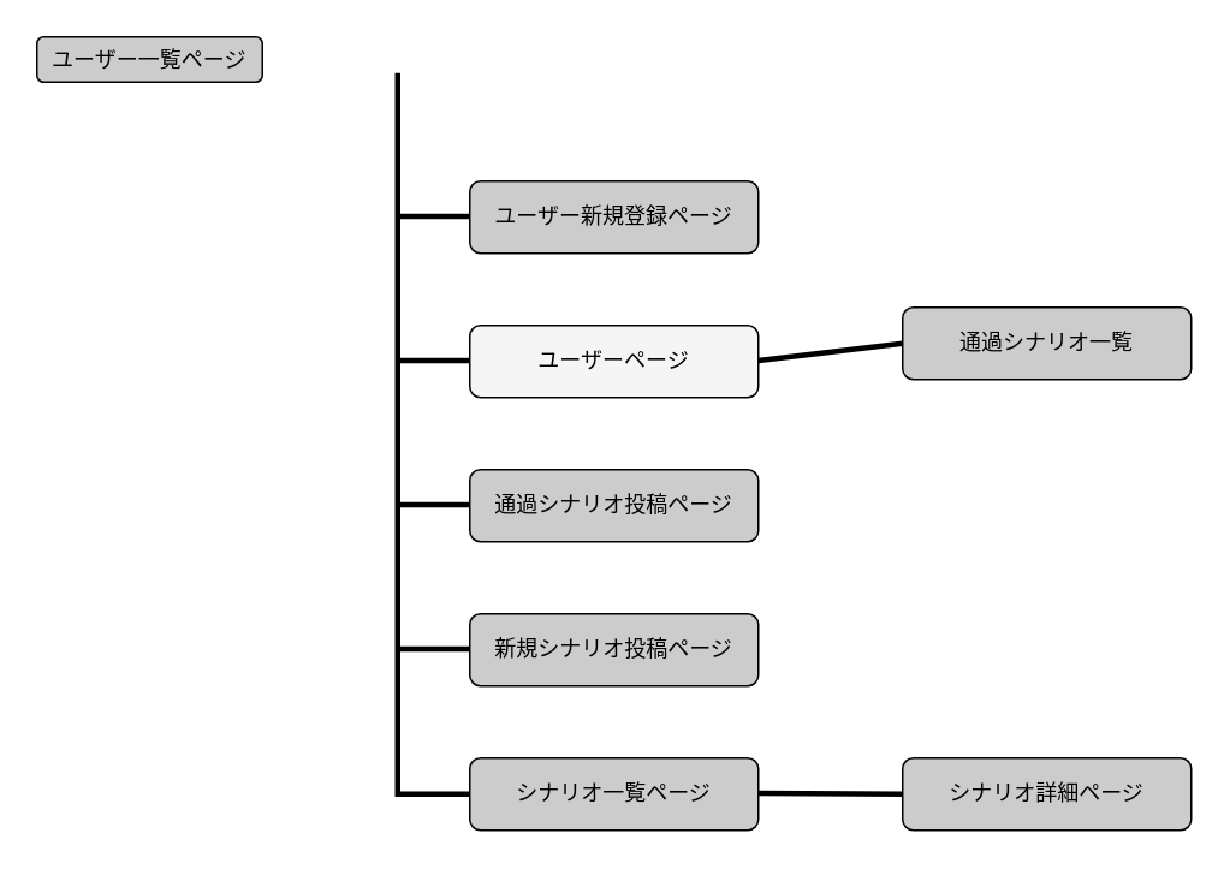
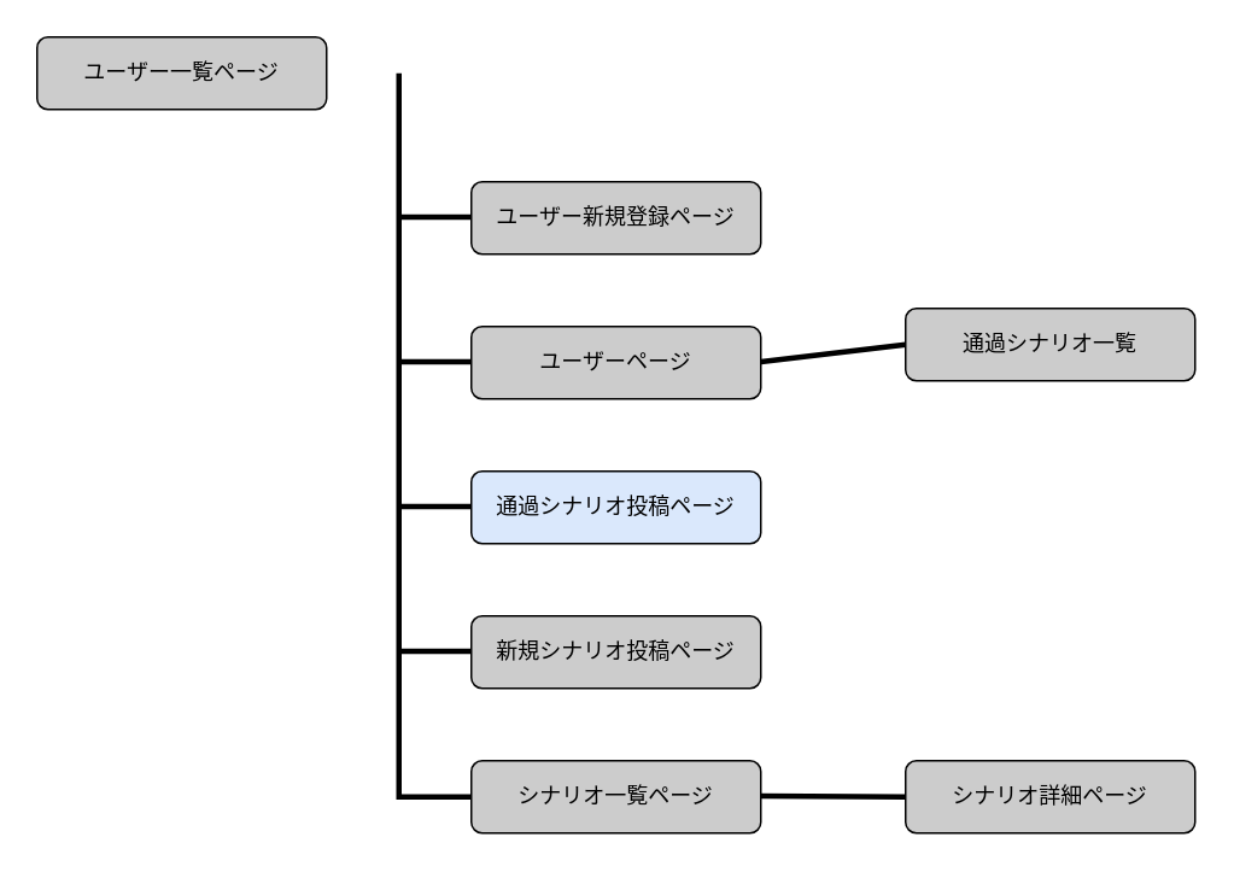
  <mxCell id="0" />
  <mxCell id="1" parent="0" />
- <mxCell id="2" value="ユーザー一覧ページ" style="rounded=1;whiteSpace=wrap;html=1;fontColor=#000000;fillColor=#CCCCCC;strokeColor=#000000;" vertex="1" parent="1"><mxGeometry x="20" y="20" width="125" height="25" as="geometry" /></mxCell>
+ <mxCell id="2" value="ユーザー一覧ページ" style="rounded=1;whiteSpace=wrap;html=1;fontColor=#000000;fillColor=#CCCCCC;strokeColor=#000000;" vertex="1" parent="1"><mxGeometry x="20" y="20" width="160" height="40" as="geometry" /></mxCell>
  <mxCell id="3" value="ユーザー新規登録ページ" style="rounded=1;whiteSpace=wrap;html=1;fontColor=#000000;strokeColor=#000000;fillColor=#CCCCCC;" vertex="1" parent="1"><mxGeometry x="260" y="100" width="160" height="40" as="geometry" /></mxCell>
- <mxCell id="4" value="ユーザーページ" style="rounded=1;whiteSpace=wrap;html=1;fontColor=#000000;strokeColor=#000000;fillColor=#f5f5f5;" vertex="1" parent="1"><mxGeometry x="260" y="180" width="160" height="40" as="geometry" /></mxCell>
+ <mxCell id="4" value="ユーザーページ" style="rounded=1;whiteSpace=wrap;html=1;fontColor=#000000;strokeColor=#000000;fillColor=#CCCCCC;" vertex="1" parent="1"><mxGeometry x="260" y="180" width="160" height="40" as="geometry" /></mxCell>
  <mxCell id="5" value="通過シナリオ一覧" style="rounded=1;whiteSpace=wrap;html=1;fontColor=#000000;strokeColor=#000000;fillColor=#CCCCCC;" vertex="1" parent="1"><mxGeometry x="500" y="170" width="160" height="40" as="geometry" /></mxCell>
- <mxCell id="6" value="通過シナリオ投稿ページ" style="rounded=1;whiteSpace=wrap;html=1;fontColor=#000000;strokeColor=#000000;fillColor=#CCCCCC;" vertex="1" parent="1"><mxGeometry x="260" y="260" width="160" height="40" as="geometry" /></mxCell>
+ <mxCell id="6" value="通過シナリオ投稿ページ" style="rounded=1;whiteSpace=wrap;html=1;fontColor=#000000;strokeColor=#000000;fillColor=#dae8fc;" vertex="1" parent="1"><mxGeometry x="260" y="260" width="160" height="40" as="geometry" /></mxCell>
  <mxCell id="7" value="新規シナリオ投稿ページ&lt;span style=&quot;color: rgba(0 , 0 , 0 , 0) ; font-family: monospace ; font-size: 0px&quot;&gt;%3CmxGraphModel%3E%3Croot%3E%3CmxCell%20id%3D%220%22%2F%3E%3CmxCell%20id%3D%221%22%20parent%3D%220%22%2F%3E%3CmxCell%20id%3D%222%22%20value%3D%22%E3%83%A6%E3%83%BC%E3%82%B6%E3%83%BC%E3%83%9A%E3%83%BC%E3%82%B8%22%20style%3D%22rounded%3D1%3BwhiteSpace%3Dwrap%3Bhtml%3D1%3BfontColor%3D%23000000%3BstrokeColor%3D%23000000%3BfillColor%3D%23CCCCCC%3B%22%20vertex%3D%221%22%20parent%3D%221%22%3E%3CmxGeometry%20x%3D%22400%22%20y%3D%22460%22%20width%3D%22160%22%20height%3D%2240%22%20as%3D%22geometry%22%2F%3E%3C%2FmxCell%3E%3C%2Froot%3E%3C%2FmxGraphModel%3E&lt;/span&gt;" style="rounded=1;whiteSpace=wrap;html=1;fontColor=#000000;strokeColor=#000000;fillColor=#CCCCCC;" vertex="1" parent="1"><mxGeometry x="260" y="340" width="160" height="40" as="geometry" /></mxCell>
  <mxCell id="8" value="シナリオ一覧ページ&lt;span style=&quot;color: rgba(0 , 0 , 0 , 0) ; font-family: monospace ; font-size: 0px&quot;&gt;%3CmxGraphModel%3E%3Croot%3E%3CmxCell%20id%3D%220%22%2F%3E%3CmxCell%20id%3D%221%22%20parent%3D%220%22%2F%3E%3CmxCell%20id%3D%222%22%20value%3D%22%E3%83%A6%E3%83%BC%E3%82%B6%E3%83%BC%E3%83%9A%E3%83%BC%E3%82%B8%22%20style%3D%22rounded%3D1%3BwhiteSpace%3Dwrap%3Bhtml%3D1%3BfontColor%3D%23000000%3BstrokeColor%3D%23000000%3BfillColor%3D%23CCCCCC%3B%22%20vertex%3D%221%22%20parent%3D%221%22%3E%3CmxGeometry%20x%3D%22400%22%20y%3D%22460%22%20width%3D%22160%22%20height%3D%2240%22%20as%3D%22geometry%22%2F%3E%3C%2FmxCell%3E%3C%2Froot%3E%3C%2FmxGraphModel%3E&lt;/span&gt;" style="rounded=1;whiteSpace=wrap;html=1;fontColor=#000000;strokeColor=#000000;fillColor=#CCCCCC;" vertex="1" parent="1"><mxGeometry x="260" y="420" width="160" height="40" as="geometry" /></mxCell>
  <mxCell id="9" value="シナリオ詳細ページ&lt;span style=&quot;color: rgba(0 , 0 , 0 , 0) ; font-family: monospace ; font-size: 0px&quot;&gt;%3CmxGraphModel%3E%3Croot%3E%3CmxCell%20id%3D%220%22%2F%3E%3CmxCell%20id%3D%221%22%20parent%3D%220%22%2F%3E%3CmxCell%20id%3D%222%22%20value%3D%22%E3%83%A6%E3%83%BC%E3%82%B6%E3%83%BC%E3%83%9A%E3%83%BC%E3%82%B8%22%20style%3D%22rounded%3D1%3BwhiteSpace%3Dwrap%3Bhtml%3D1%3BfontColor%3D%23000000%3BstrokeColor%3D%23000000%3BfillColor%3D%23CCCCCC%3B%22%20vertex%3D%221%22%20parent%3D%221%22%3E%3CmxGeometry%20x%3D%22400%22%20y%3D%22460%22%20width%3D%22160%22%20height%3D%2240%22%20as%3D%22geometry%22%2F%3E%3C%2FmxCell%3E%3C%2Froot%3E%3C%2FmxGraphModel%3E&lt;/span&gt;" style="rounded=1;whiteSpace=wrap;html=1;fontColor=#000000;strokeColor=#000000;fillColor=#CCCCCC;" vertex="1" parent="1"><mxGeometry x="500" y="420" width="160" height="40" as="geometry" /></mxCell>
  <mxCell id="10" value="" style="endArrow=none;html=1;rounded=0;fontColor=#000000;strokeColor=#000000;strokeWidth=3;entryX=0;entryY=0.5;entryDx=0;entryDy=0;" edge="1" parent="1" target="8"><mxGeometry relative="1" as="geometry"><mxPoint x="220" y="40" as="sourcePoint" /><mxPoint x="220" y="440" as="targetPoint" /><Array as="points"><mxPoint x="220" y="440" /></Array></mxGeometry></mxCell>
  <mxCell id="11" value="" style="endArrow=none;html=1;rounded=0;fontColor=#000000;strokeColor=#000000;strokeWidth=3;" edge="1" parent="1"><mxGeometry relative="1" as="geometry"><mxPoint x="220" y="199.5" as="sourcePoint" /><mxPoint x="260" y="199.5" as="targetPoint" /></mxGeometry></mxCell>
  <mxCell id="12" value="" style="endArrow=none;html=1;rounded=0;fontColor=#000000;strokeColor=#000000;strokeWidth=3;" edge="1" parent="1"><mxGeometry relative="1" as="geometry"><mxPoint x="220" y="119.5" as="sourcePoint" /><mxPoint x="260" y="119.5" as="targetPoint" /></mxGeometry></mxCell>
  <mxCell id="13" value="" style="endArrow=none;html=1;rounded=0;fontColor=#000000;strokeColor=#000000;strokeWidth=3;" edge="1" parent="1"><mxGeometry relative="1" as="geometry"><mxPoint x="220" y="359.5" as="sourcePoint" /><mxPoint x="260" y="359.5" as="targetPoint" /></mxGeometry></mxCell>
  <mxCell id="14" value="" style="endArrow=none;html=1;rounded=0;fontColor=#000000;strokeColor=#000000;strokeWidth=3;" edge="1" parent="1"><mxGeometry relative="1" as="geometry"><mxPoint x="220" y="279.5" as="sourcePoint" /><mxPoint x="260" y="279.5" as="targetPoint" /></mxGeometry></mxCell>
  <mxCell id="15" value="" style="endArrow=none;html=1;rounded=0;fontColor=#000000;strokeColor=#000000;strokeWidth=3;entryX=0;entryY=0.5;entryDx=0;entryDy=0;" edge="1" parent="1" target="5"><mxGeometry relative="1" as="geometry"><mxPoint x="420" y="199.5" as="sourcePoint" /><mxPoint x="460" y="199.5" as="targetPoint" /></mxGeometry></mxCell>
  <mxCell id="16" value="" style="endArrow=none;html=1;rounded=0;fontColor=#000000;strokeColor=#000000;strokeWidth=3;entryX=0;entryY=0.5;entryDx=0;entryDy=0;" edge="1" parent="1" target="9"><mxGeometry relative="1" as="geometry"><mxPoint x="420" y="439.5" as="sourcePoint" /><mxPoint x="460" y="439.5" as="targetPoint" /></mxGeometry></mxCell>
